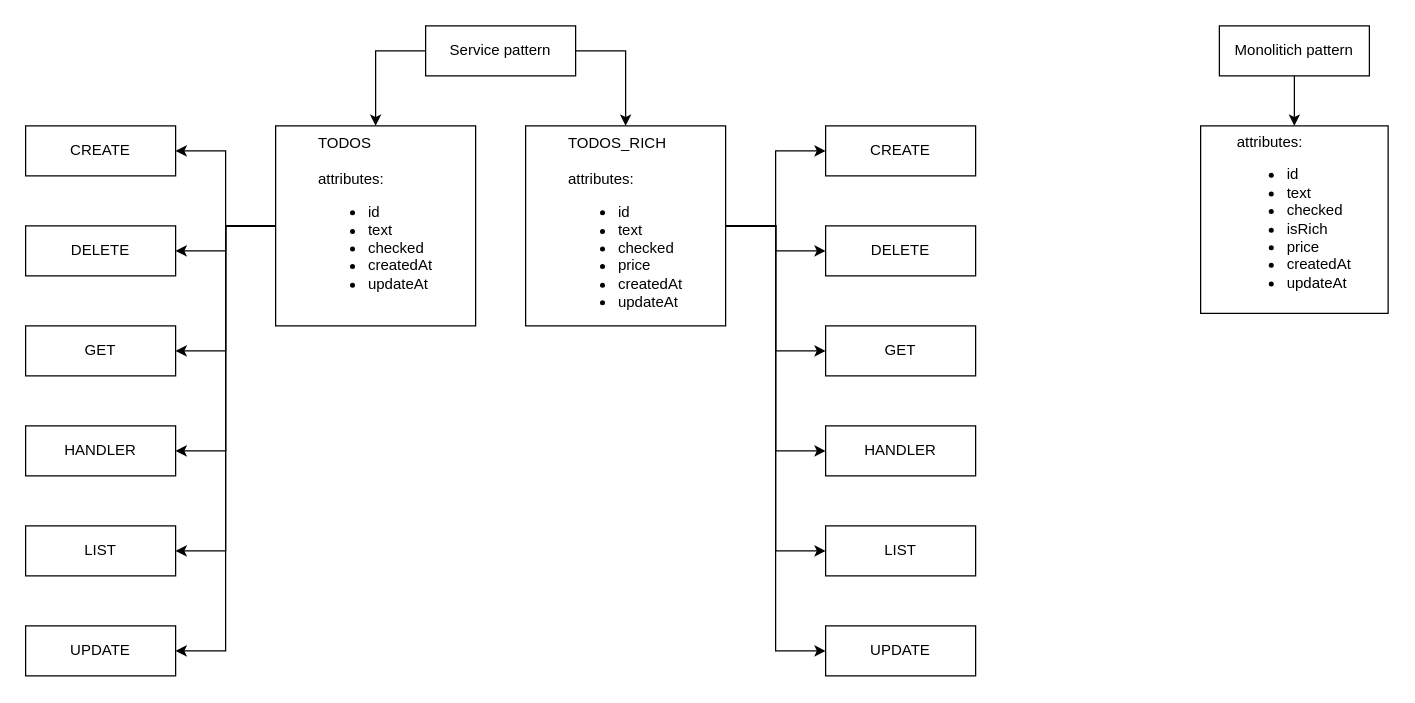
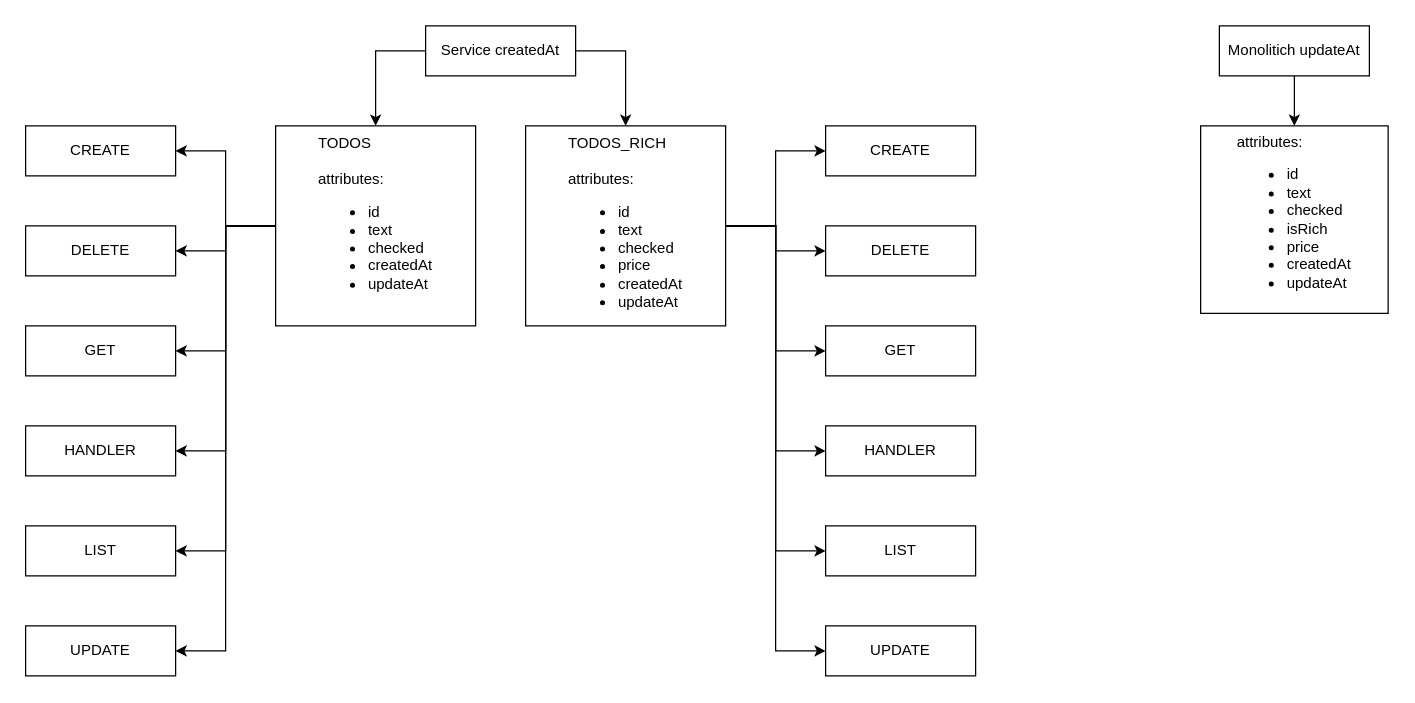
  <mxCell id="0" />
  <mxCell id="1" parent="0" />
  <mxCell id="2" style="edgeStyle=orthogonalEdgeStyle;rounded=0;orthogonalLoop=1;jettySize=auto;html=1;entryX=0.5;entryY=0;entryDx=0;entryDy=0;" edge="1" parent="1" source="4" target="11"><mxGeometry relative="1" as="geometry"><Array as="points"><mxPoint x="300" y="40" /></Array></mxGeometry></mxCell>
  <mxCell id="3" style="edgeStyle=orthogonalEdgeStyle;rounded=0;orthogonalLoop=1;jettySize=auto;html=1;entryX=0.5;entryY=0;entryDx=0;entryDy=0;" edge="1" parent="1" source="4" target="18"><mxGeometry relative="1" as="geometry"><Array as="points"><mxPoint x="500" y="40" /></Array></mxGeometry></mxCell>
- <mxCell id="4" value="Service pattern" style="rounded=0;whiteSpace=wrap;html=1;" vertex="1" parent="1"><mxGeometry x="340" y="20" width="120" height="40" as="geometry" /></mxCell>
+ <mxCell id="4" value="Service createdAt" style="rounded=0;whiteSpace=wrap;html=1;" vertex="1" parent="1"><mxGeometry x="340" y="20" width="120" height="40" as="geometry" /></mxCell>
  <mxCell id="5" style="edgeStyle=orthogonalEdgeStyle;rounded=0;orthogonalLoop=1;jettySize=auto;html=1;entryX=1;entryY=0.5;entryDx=0;entryDy=0;" edge="1" parent="1" source="11" target="19"><mxGeometry relative="1" as="geometry" /></mxCell>
  <mxCell id="6" style="edgeStyle=orthogonalEdgeStyle;rounded=0;orthogonalLoop=1;jettySize=auto;html=1;entryX=1;entryY=0.5;entryDx=0;entryDy=0;" edge="1" parent="1" source="11" target="20"><mxGeometry relative="1" as="geometry" /></mxCell>
  <mxCell id="7" style="edgeStyle=orthogonalEdgeStyle;rounded=0;orthogonalLoop=1;jettySize=auto;html=1;entryX=1;entryY=0.5;entryDx=0;entryDy=0;" edge="1" parent="1" source="11" target="21"><mxGeometry relative="1" as="geometry" /></mxCell>
  <mxCell id="8" style="edgeStyle=orthogonalEdgeStyle;rounded=0;orthogonalLoop=1;jettySize=auto;html=1;entryX=1;entryY=0.5;entryDx=0;entryDy=0;" edge="1" parent="1" source="11" target="22"><mxGeometry relative="1" as="geometry" /></mxCell>
  <mxCell id="9" style="edgeStyle=orthogonalEdgeStyle;rounded=0;orthogonalLoop=1;jettySize=auto;html=1;entryX=1;entryY=0.5;entryDx=0;entryDy=0;" edge="1" parent="1" source="11" target="24"><mxGeometry relative="1" as="geometry" /></mxCell>
  <mxCell id="10" style="edgeStyle=orthogonalEdgeStyle;rounded=0;orthogonalLoop=1;jettySize=auto;html=1;entryX=1;entryY=0.5;entryDx=0;entryDy=0;" edge="1" parent="1" source="11" target="23"><mxGeometry relative="1" as="geometry" /></mxCell>
  <mxCell id="11" value="&lt;div align=&quot;left&quot;&gt;TODOS&lt;/div&gt;&lt;div align=&quot;left&quot;&gt;&lt;br&gt;&lt;/div&gt;&lt;div align=&quot;left&quot;&gt;attributes:&lt;/div&gt;&lt;div align=&quot;left&quot;&gt;&lt;ul&gt;&lt;li&gt;id&lt;/li&gt;&lt;li&gt;text&lt;/li&gt;&lt;li&gt;checked&lt;/li&gt;&lt;li&gt;createdAt&lt;/li&gt;&lt;li&gt;updateAt&lt;br&gt;&lt;/li&gt;&lt;/ul&gt;&lt;/div&gt;" style="rounded=0;whiteSpace=wrap;html=1;horizontal=1;verticalAlign=top;" vertex="1" parent="1"><mxGeometry x="220" y="100" width="160" height="160" as="geometry" /></mxCell>
  <mxCell id="12" style="edgeStyle=orthogonalEdgeStyle;rounded=0;orthogonalLoop=1;jettySize=auto;html=1;entryX=0;entryY=0.5;entryDx=0;entryDy=0;" edge="1" parent="1" source="18" target="25"><mxGeometry relative="1" as="geometry" /></mxCell>
  <mxCell id="13" style="edgeStyle=orthogonalEdgeStyle;rounded=0;orthogonalLoop=1;jettySize=auto;html=1;entryX=0;entryY=0.5;entryDx=0;entryDy=0;" edge="1" parent="1" source="18" target="26"><mxGeometry relative="1" as="geometry" /></mxCell>
  <mxCell id="14" style="edgeStyle=orthogonalEdgeStyle;rounded=0;orthogonalLoop=1;jettySize=auto;html=1;entryX=0;entryY=0.5;entryDx=0;entryDy=0;" edge="1" parent="1" source="18" target="27"><mxGeometry relative="1" as="geometry" /></mxCell>
  <mxCell id="15" style="edgeStyle=orthogonalEdgeStyle;rounded=0;orthogonalLoop=1;jettySize=auto;html=1;entryX=0;entryY=0.5;entryDx=0;entryDy=0;" edge="1" parent="1" source="18" target="28"><mxGeometry relative="1" as="geometry" /></mxCell>
  <mxCell id="16" style="edgeStyle=orthogonalEdgeStyle;rounded=0;orthogonalLoop=1;jettySize=auto;html=1;entryX=0;entryY=0.5;entryDx=0;entryDy=0;" edge="1" parent="1" source="18" target="30"><mxGeometry relative="1" as="geometry" /></mxCell>
  <mxCell id="17" style="edgeStyle=orthogonalEdgeStyle;rounded=0;orthogonalLoop=1;jettySize=auto;html=1;entryX=0;entryY=0.5;entryDx=0;entryDy=0;" edge="1" parent="1" source="18" target="29"><mxGeometry relative="1" as="geometry" /></mxCell>
  <mxCell id="18" value="&lt;div align=&quot;left&quot;&gt;TODOS_RICH&lt;/div&gt;&lt;div align=&quot;left&quot;&gt;&lt;br&gt;&lt;/div&gt;&lt;div align=&quot;left&quot;&gt;attributes:&lt;/div&gt;&lt;div align=&quot;left&quot;&gt;&lt;ul&gt;&lt;li&gt;id&lt;/li&gt;&lt;li&gt;text&lt;/li&gt;&lt;li&gt;checked&lt;/li&gt;&lt;li&gt;price&lt;br&gt;&lt;/li&gt;&lt;li&gt;createdAt&lt;/li&gt;&lt;li&gt;updateAt&lt;/li&gt;&lt;/ul&gt;&lt;/div&gt;" style="rounded=0;whiteSpace=wrap;html=1;verticalAlign=top;" vertex="1" parent="1"><mxGeometry x="420" y="100" width="160" height="160" as="geometry" /></mxCell>
  <mxCell id="19" value="CREATE" style="rounded=0;whiteSpace=wrap;html=1;verticalAlign=middle;" vertex="1" parent="1"><mxGeometry x="20" y="100" width="120" height="40" as="geometry" /></mxCell>
  <mxCell id="20" value="DELETE" style="rounded=0;whiteSpace=wrap;html=1;verticalAlign=middle;" vertex="1" parent="1"><mxGeometry x="20" y="180" width="120" height="40" as="geometry" /></mxCell>
  <mxCell id="21" value="GET" style="rounded=0;whiteSpace=wrap;html=1;verticalAlign=middle;" vertex="1" parent="1"><mxGeometry x="20" y="260" width="120" height="40" as="geometry" /></mxCell>
  <mxCell id="22" value="HANDLER" style="rounded=0;whiteSpace=wrap;html=1;verticalAlign=middle;" vertex="1" parent="1"><mxGeometry x="20" y="340" width="120" height="40" as="geometry" /></mxCell>
  <mxCell id="23" value="UPDATE" style="rounded=0;whiteSpace=wrap;html=1;verticalAlign=middle;" vertex="1" parent="1"><mxGeometry x="20" y="500" width="120" height="40" as="geometry" /></mxCell>
  <mxCell id="24" value="LIST" style="rounded=0;whiteSpace=wrap;html=1;verticalAlign=middle;" vertex="1" parent="1"><mxGeometry x="20" y="420" width="120" height="40" as="geometry" /></mxCell>
  <mxCell id="25" value="CREATE" style="rounded=0;whiteSpace=wrap;html=1;verticalAlign=middle;" vertex="1" parent="1"><mxGeometry x="660" y="100" width="120" height="40" as="geometry" /></mxCell>
  <mxCell id="26" value="DELETE" style="rounded=0;whiteSpace=wrap;html=1;verticalAlign=middle;" vertex="1" parent="1"><mxGeometry x="660" y="180" width="120" height="40" as="geometry" /></mxCell>
  <mxCell id="27" value="GET" style="rounded=0;whiteSpace=wrap;html=1;verticalAlign=middle;" vertex="1" parent="1"><mxGeometry x="660" y="260" width="120" height="40" as="geometry" /></mxCell>
  <mxCell id="28" value="HANDLER" style="rounded=0;whiteSpace=wrap;html=1;verticalAlign=middle;" vertex="1" parent="1"><mxGeometry x="660" y="340" width="120" height="40" as="geometry" /></mxCell>
  <mxCell id="29" value="UPDATE" style="rounded=0;whiteSpace=wrap;html=1;verticalAlign=middle;" vertex="1" parent="1"><mxGeometry x="660" y="500" width="120" height="40" as="geometry" /></mxCell>
  <mxCell id="30" value="LIST" style="rounded=0;whiteSpace=wrap;html=1;verticalAlign=middle;" vertex="1" parent="1"><mxGeometry x="660" y="420" width="120" height="40" as="geometry" /></mxCell>
  <mxCell id="31" style="edgeStyle=orthogonalEdgeStyle;rounded=0;orthogonalLoop=1;jettySize=auto;html=1;entryX=0.5;entryY=0;entryDx=0;entryDy=0;" edge="1" parent="1" source="32" target="33"><mxGeometry relative="1" as="geometry" /></mxCell>
- <mxCell id="32" value="Monolitich pattern" style="rounded=0;whiteSpace=wrap;html=1;" vertex="1" parent="1"><mxGeometry x="975" y="20" width="120" height="40" as="geometry" /></mxCell>
+ <mxCell id="32" value="Monolitich updateAt" style="rounded=0;whiteSpace=wrap;html=1;" vertex="1" parent="1"><mxGeometry x="975" y="20" width="120" height="40" as="geometry" /></mxCell>
  <mxCell id="33" value="&lt;div align=&quot;left&quot;&gt;attributes:&lt;/div&gt;&lt;div align=&quot;left&quot;&gt;&lt;ul&gt;&lt;li&gt;id&lt;/li&gt;&lt;li&gt;text&lt;/li&gt;&lt;li&gt;checked&lt;/li&gt;&lt;li&gt;isRich&lt;/li&gt;&lt;li&gt;price&lt;br&gt;&lt;/li&gt;&lt;li&gt;createdAt&lt;/li&gt;&lt;li&gt;&lt;div&gt;updateAt&lt;/div&gt;&lt;/li&gt;&lt;/ul&gt;&lt;/div&gt;" style="whiteSpace=wrap;html=1;aspect=fixed;verticalAlign=middle;" vertex="1" parent="1"><mxGeometry x="960" y="100" width="150" height="150" as="geometry" /></mxCell>
